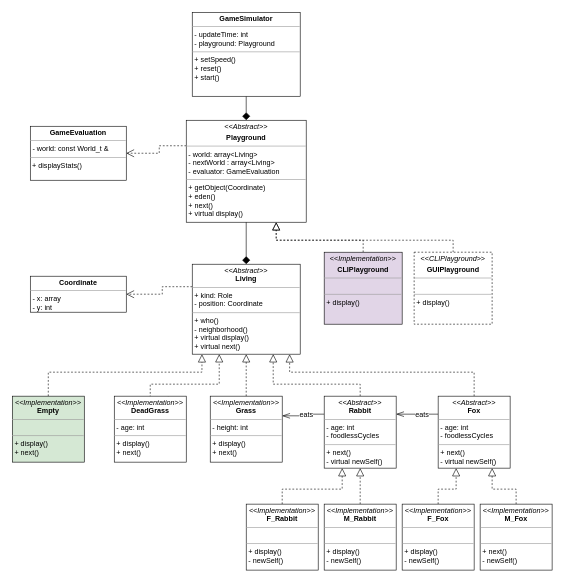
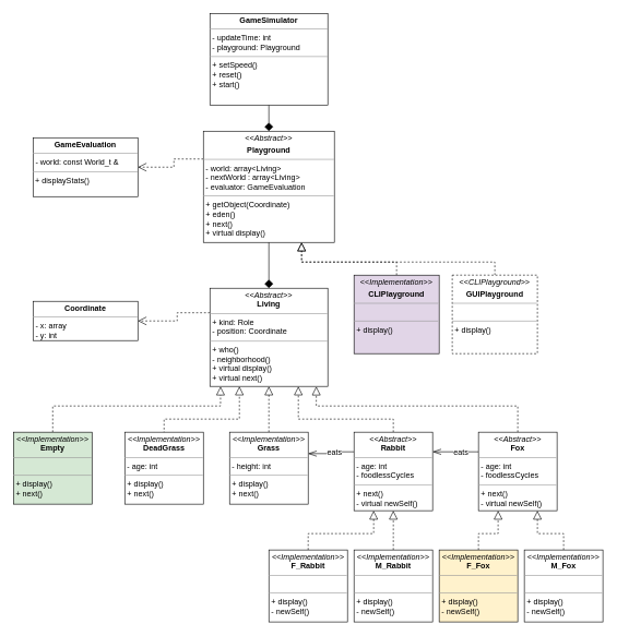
  <mxCell id="0" />
  <mxCell id="1" parent="0" />
  <mxCell id="2" value="&lt;p style=&quot;margin: 0px ; margin-top: 4px ; text-align: center&quot;&gt;&lt;b&gt;Coordinate&lt;/b&gt;&lt;/p&gt;&lt;hr size=&quot;1&quot;&gt;&lt;p style=&quot;margin: 0px ; margin-left: 4px&quot;&gt;- x: array&lt;br&gt;- y: int&lt;/p&gt;&lt;hr size=&quot;1&quot;&gt;&lt;p style=&quot;margin: 0px ; margin-left: 4px&quot;&gt;&lt;br&gt;&lt;/p&gt;" style="verticalAlign=top;align=left;overflow=fill;fontSize=12;fontFamily=Helvetica;html=1;" parent="1" vertex="1"><mxGeometry x="50" y="460" width="160" height="60" as="geometry" /></mxCell>
  <mxCell id="3" style="edgeStyle=orthogonalEdgeStyle;rounded=0;orthogonalLoop=1;jettySize=auto;html=1;exitX=0;exitY=0.25;exitDx=0;exitDy=0;entryX=1;entryY=0.5;entryDx=0;entryDy=0;endArrow=open;endFill=0;endSize=11;fontSize=12;dashed=1;" parent="1" source="4" target="2" edge="1"><mxGeometry relative="1" as="geometry" /></mxCell>
  <mxCell id="4" value="&lt;p style=&quot;margin: 0px ; margin-top: 4px ; text-align: center&quot;&gt;&lt;i&gt;&amp;lt;&amp;lt;Abstract&amp;gt;&amp;gt;&lt;/i&gt;&lt;br&gt;&lt;b&gt;Living&lt;/b&gt;&lt;/p&gt;&lt;hr size=&quot;1&quot;&gt;&lt;p style=&quot;margin: 0px ; margin-left: 4px&quot;&gt;+ kind: Role&lt;/p&gt;&lt;p style=&quot;margin: 0px ; margin-left: 4px&quot;&gt;- position: Coordinate&lt;br&gt;&lt;/p&gt;&lt;hr size=&quot;1&quot;&gt;&lt;p style=&quot;margin: 0px ; margin-left: 4px&quot;&gt;+ who()&lt;/p&gt;&lt;p style=&quot;margin: 0px ; margin-left: 4px&quot;&gt;- neighborhood()&lt;br&gt;+ virtual display()&lt;/p&gt;&lt;p style=&quot;margin: 0px ; margin-left: 4px&quot;&gt;+ virtual next()&lt;/p&gt;&lt;p style=&quot;margin: 0px ; margin-left: 4px&quot;&gt;&lt;br&gt;&lt;/p&gt;&lt;p style=&quot;margin: 0px ; margin-left: 4px&quot;&gt;&lt;br&gt;&lt;/p&gt;&lt;p style=&quot;margin: 0px ; margin-left: 4px&quot;&gt;&lt;br&gt;&lt;/p&gt;" style="verticalAlign=top;align=left;overflow=fill;fontSize=12;fontFamily=Helvetica;html=1;" parent="1" vertex="1"><mxGeometry x="320" y="440" width="180" height="150" as="geometry" /></mxCell>
  <mxCell id="5" style="edgeStyle=orthogonalEdgeStyle;rounded=0;orthogonalLoop=1;jettySize=auto;html=1;exitX=0.5;exitY=0;exitDx=0;exitDy=0;entryX=0.09;entryY=1.001;entryDx=0;entryDy=0;entryPerimeter=0;endArrow=block;endFill=0;strokeWidth=1;endSize=11;dashed=1;" parent="1" source="6" target="4" edge="1"><mxGeometry relative="1" as="geometry"><Array as="points"><mxPoint x="80" y="620" /><mxPoint x="336" y="620" /></Array></mxGeometry></mxCell>
  <mxCell id="6" value="&lt;p style=&quot;margin: 0px ; margin-top: 4px ; text-align: center&quot;&gt;&lt;i&gt;&amp;lt;&amp;lt;Implementation&amp;gt;&amp;gt;&lt;/i&gt;&lt;br&gt;&lt;b&gt;Empty&lt;/b&gt;&lt;/p&gt;&lt;hr size=&quot;1&quot;&gt;&lt;p style=&quot;margin: 0px ; margin-left: 4px&quot;&gt;&amp;nbsp;&lt;/p&gt;&lt;hr size=&quot;1&quot;&gt;&lt;p style=&quot;margin: 0px ; margin-left: 4px&quot;&gt;+ display()&lt;br&gt;+ next()&lt;/p&gt;" style="verticalAlign=top;align=left;overflow=fill;fontSize=12;fontFamily=Helvetica;html=1;fillColor=#d5e8d4;" parent="1" vertex="1"><mxGeometry x="20" y="660" width="120" height="110" as="geometry" /></mxCell>
  <mxCell id="7" style="edgeStyle=orthogonalEdgeStyle;rounded=0;orthogonalLoop=1;jettySize=auto;html=1;exitX=0.5;exitY=0;exitDx=0;exitDy=0;entryX=0.5;entryY=1;entryDx=0;entryDy=0;dashed=1;endArrow=block;endFill=0;endSize=11;" parent="1" source="8" target="4" edge="1"><mxGeometry relative="1" as="geometry" /></mxCell>
  <mxCell id="8" value="&lt;p style=&quot;margin: 0px ; margin-top: 4px ; text-align: center&quot;&gt;&lt;i&gt;&amp;lt;&amp;lt;Implementation&amp;gt;&amp;gt;&lt;/i&gt;&lt;br&gt;&lt;b&gt;Grass&lt;/b&gt;&lt;/p&gt;&lt;hr size=&quot;1&quot;&gt;&lt;p style=&quot;margin: 0px ; margin-left: 4px&quot;&gt;- height: int&lt;/p&gt;&lt;hr size=&quot;1&quot;&gt;&lt;p style=&quot;margin: 0px ; margin-left: 4px&quot;&gt;+ display()&lt;br&gt;+ next()&lt;/p&gt;" style="verticalAlign=top;align=left;overflow=fill;fontSize=12;fontFamily=Helvetica;html=1;" parent="1" vertex="1"><mxGeometry x="350" y="660" width="120" height="110" as="geometry" /></mxCell>
  <mxCell id="9" value="&lt;font style=&quot;font-size: 12px&quot;&gt;eats&lt;/font&gt;" style="edgeStyle=orthogonalEdgeStyle;rounded=0;orthogonalLoop=1;jettySize=auto;html=1;exitX=0;exitY=0.25;exitDx=0;exitDy=0;entryX=1;entryY=0.298;entryDx=0;entryDy=0;entryPerimeter=0;endArrow=openThin;endFill=0;endSize=11;strokeWidth=1;" parent="1" source="11" target="8" edge="1"><mxGeometry x="-0.162" relative="1" as="geometry"><mxPoint as="offset" /></mxGeometry></mxCell>
  <mxCell id="10" style="edgeStyle=orthogonalEdgeStyle;rounded=0;orthogonalLoop=1;jettySize=auto;html=1;exitX=0.5;exitY=0;exitDx=0;exitDy=0;entryX=0.75;entryY=1;entryDx=0;entryDy=0;dashed=1;endArrow=block;endFill=0;endSize=11;" parent="1" source="11" target="4" edge="1"><mxGeometry relative="1" as="geometry"><Array as="points"><mxPoint x="600" y="640" /><mxPoint x="455" y="640" /></Array></mxGeometry></mxCell>
  <mxCell id="11" value="&lt;p style=&quot;margin: 0px ; margin-top: 4px ; text-align: center&quot;&gt;&lt;i&gt;&amp;lt;&amp;lt;Abstract&amp;gt;&amp;gt;&lt;/i&gt;&lt;br&gt;&lt;b&gt;Rabbit&lt;/b&gt;&lt;/p&gt;&lt;hr size=&quot;1&quot;&gt;&lt;p style=&quot;margin: 0px ; margin-left: 4px&quot;&gt;&lt;span&gt;- age: int&lt;/span&gt;&lt;br&gt;&lt;/p&gt;&lt;p style=&quot;margin: 0px ; margin-left: 4px&quot;&gt;- foodlessCycles&lt;/p&gt;&lt;hr size=&quot;1&quot;&gt;&lt;p style=&quot;margin: 0px ; margin-left: 4px&quot;&gt;+ next()&lt;/p&gt;&lt;p style=&quot;margin: 0px ; margin-left: 4px&quot;&gt;- virtual newSelf()&lt;/p&gt;" style="verticalAlign=top;align=left;overflow=fill;fontSize=12;fontFamily=Helvetica;html=1;" parent="1" vertex="1"><mxGeometry x="540" y="660" width="120" height="120" as="geometry" /></mxCell>
  <mxCell id="12" style="edgeStyle=orthogonalEdgeStyle;rounded=0;orthogonalLoop=1;jettySize=auto;html=1;exitX=0;exitY=0.25;exitDx=0;exitDy=0;entryX=1;entryY=0.25;entryDx=0;entryDy=0;endArrow=openThin;endFill=0;endSize=11;strokeWidth=1;" parent="1" source="15" target="11" edge="1"><mxGeometry relative="1" as="geometry" /></mxCell>
  <mxCell id="13" value="eats" style="text;html=1;resizable=0;points=[];align=center;verticalAlign=middle;labelBackgroundColor=#ffffff;" parent="12" vertex="1" connectable="0"><mxGeometry x="-0.2" relative="1" as="geometry"><mxPoint as="offset" /></mxGeometry></mxCell>
  <mxCell id="14" style="edgeStyle=orthogonalEdgeStyle;rounded=0;orthogonalLoop=1;jettySize=auto;html=1;exitX=0.5;exitY=0;exitDx=0;exitDy=0;entryX=0.902;entryY=1.001;entryDx=0;entryDy=0;entryPerimeter=0;dashed=1;endArrow=block;endFill=0;endSize=11;" parent="1" source="15" target="4" edge="1"><mxGeometry relative="1" as="geometry"><Array as="points"><mxPoint x="790" y="620" /><mxPoint x="482" y="620" /></Array></mxGeometry></mxCell>
  <mxCell id="15" value="&lt;p style=&quot;margin: 0px ; margin-top: 4px ; text-align: center&quot;&gt;&lt;i&gt;&amp;lt;&amp;lt;Abstract&amp;gt;&amp;gt;&lt;/i&gt;&lt;br&gt;&lt;b&gt;Fox&lt;/b&gt;&lt;/p&gt;&lt;hr size=&quot;1&quot;&gt;&lt;p style=&quot;margin: 0px ; margin-left: 4px&quot;&gt;&lt;span&gt;- age: int&lt;/span&gt;&lt;br&gt;&lt;/p&gt;&lt;p style=&quot;margin: 0px ; margin-left: 4px&quot;&gt;- foodlessCycles&lt;/p&gt;&lt;hr size=&quot;1&quot;&gt;&lt;p style=&quot;margin: 0px ; margin-left: 4px&quot;&gt;+ next()&lt;/p&gt;&lt;p style=&quot;margin: 0px ; margin-left: 4px&quot;&gt;- virtual newSelf()&lt;br&gt;&lt;/p&gt;" style="verticalAlign=top;align=left;overflow=fill;fontSize=12;fontFamily=Helvetica;html=1;" parent="1" vertex="1"><mxGeometry x="730" y="660" width="120" height="120" as="geometry" /></mxCell>
  <mxCell id="16" style="edgeStyle=orthogonalEdgeStyle;rounded=0;orthogonalLoop=1;jettySize=auto;html=1;exitX=0;exitY=0.25;exitDx=0;exitDy=0;entryX=1;entryY=0.5;entryDx=0;entryDy=0;endArrow=open;endFill=0;endSize=11;fontSize=12;dashed=1;" parent="1" source="17" target="18" edge="1"><mxGeometry relative="1" as="geometry" /></mxCell>
  <mxCell id="17" value="&lt;p style=&quot;margin: 0px ; margin-top: 4px ; text-align: center&quot;&gt;&lt;i&gt;&amp;lt;&amp;lt;Abstract&amp;gt;&amp;gt;&lt;/i&gt;&lt;/p&gt;&lt;p style=&quot;margin: 0px ; margin-top: 4px ; text-align: center&quot;&gt;&lt;b&gt;Playground&lt;/b&gt;&lt;/p&gt;&lt;hr size=&quot;1&quot;&gt;&lt;p style=&quot;margin: 0px 0px 0px 4px&quot;&gt;- world: array&amp;lt;Living&amp;gt;&lt;/p&gt;&lt;p style=&quot;margin: 0px 0px 0px 4px&quot;&gt;- nextWorld : array&amp;lt;Living&amp;gt;&lt;/p&gt;&lt;p style=&quot;margin: 0px 0px 0px 4px&quot;&gt;- evaluator: GameEvaluation&lt;/p&gt;&lt;hr size=&quot;1&quot;&gt;&lt;p style=&quot;margin: 0px ; margin-left: 4px&quot;&gt;+ getObject(Coordinate)&lt;/p&gt;&lt;p style=&quot;margin: 0px ; margin-left: 4px&quot;&gt;+ eden()&lt;/p&gt;&lt;p style=&quot;margin: 0px ; margin-left: 4px&quot;&gt;+ next()&lt;/p&gt;&lt;p style=&quot;margin: 0px ; margin-left: 4px&quot;&gt;+ virtual display()&lt;/p&gt;&lt;p style=&quot;margin: 0px ; margin-left: 4px&quot;&gt;&lt;br&gt;&lt;/p&gt;" style="verticalAlign=top;align=left;overflow=fill;fontSize=12;fontFamily=Helvetica;html=1;" parent="1" vertex="1"><mxGeometry x="310" y="200" width="200" height="170" as="geometry" /></mxCell>
  <mxCell id="18" value="&lt;p style=&quot;margin: 0px ; margin-top: 4px ; text-align: center&quot;&gt;&lt;b&gt;GameEvaluation&lt;/b&gt;&lt;/p&gt;&lt;hr size=&quot;1&quot;&gt;&lt;p style=&quot;margin: 0px ; margin-left: 4px&quot;&gt;- world: const World_t &amp;amp;&lt;br&gt;&lt;/p&gt;&lt;hr size=&quot;1&quot;&gt;&amp;nbsp;&lt;span&gt;+ displayStats()&lt;/span&gt;" style="verticalAlign=top;align=left;overflow=fill;fontSize=12;fontFamily=Helvetica;html=1;" parent="1" vertex="1"><mxGeometry x="50" y="210" width="160" height="90" as="geometry" /></mxCell>
  <mxCell id="19" style="edgeStyle=orthogonalEdgeStyle;rounded=0;orthogonalLoop=1;jettySize=auto;html=1;exitX=0.5;exitY=1;exitDx=0;exitDy=0;entryX=0.5;entryY=0;entryDx=0;entryDy=0;endArrow=diamond;endFill=1;endSize=11;fontSize=12;" parent="1" source="20" target="17" edge="1"><mxGeometry relative="1" as="geometry" /></mxCell>
  <mxCell id="20" value="&lt;p style=&quot;margin: 0px ; margin-top: 4px ; text-align: center&quot;&gt;&lt;b&gt;GameSimulator&lt;/b&gt;&lt;/p&gt;&lt;hr size=&quot;1&quot;&gt;&lt;p style=&quot;margin: 0px ; margin-left: 4px&quot;&gt;- updateTime: int&lt;/p&gt;&lt;p style=&quot;margin: 0px ; margin-left: 4px&quot;&gt;- playground: Playground&lt;/p&gt;&lt;hr size=&quot;1&quot;&gt;&lt;p style=&quot;margin: 0px ; margin-left: 4px&quot;&gt;+ setSpeed()&lt;/p&gt;&lt;p style=&quot;margin: 0px ; margin-left: 4px&quot;&gt;+ reset()&lt;/p&gt;&lt;p style=&quot;margin: 0px ; margin-left: 4px&quot;&gt;+ start()&lt;/p&gt;" style="verticalAlign=top;align=left;overflow=fill;fontSize=12;fontFamily=Helvetica;html=1;" parent="1" vertex="1"><mxGeometry x="320" y="20" width="180" height="140" as="geometry" /></mxCell>
  <mxCell id="21" style="edgeStyle=orthogonalEdgeStyle;rounded=0;orthogonalLoop=1;jettySize=auto;html=1;exitX=0.75;exitY=0;exitDx=0;exitDy=0;entryX=0.25;entryY=1;entryDx=0;entryDy=0;dashed=1;endArrow=block;endFill=0;endSize=11;" parent="1" source="22" target="4" edge="1"><mxGeometry relative="1" as="geometry"><Array as="points"><mxPoint x="280" y="700" /><mxPoint x="250" y="700" /><mxPoint x="250" y="640" /><mxPoint x="365" y="640" /></Array></mxGeometry></mxCell>
  <mxCell id="22" value="&lt;p style=&quot;margin: 0px ; margin-top: 4px ; text-align: center&quot;&gt;&lt;i&gt;&amp;lt;&amp;lt;Implementation&amp;gt;&amp;gt;&lt;/i&gt;&lt;br&gt;&lt;b&gt;DeadGrass&lt;/b&gt;&lt;/p&gt;&lt;hr size=&quot;1&quot;&gt;&lt;p style=&quot;margin: 0px ; margin-left: 4px&quot;&gt;- age: int&lt;/p&gt;&lt;hr size=&quot;1&quot;&gt;&lt;p style=&quot;margin: 0px ; margin-left: 4px&quot;&gt;+ display()&lt;br&gt;+ next()&lt;/p&gt;" style="verticalAlign=top;align=left;overflow=fill;fontSize=12;fontFamily=Helvetica;html=1;" parent="1" vertex="1"><mxGeometry x="190" y="660" width="120" height="110" as="geometry" /></mxCell>
  <mxCell id="23" style="edgeStyle=orthogonalEdgeStyle;rounded=0;orthogonalLoop=1;jettySize=auto;html=1;exitX=0.5;exitY=1;exitDx=0;exitDy=0;entryX=0.5;entryY=0;entryDx=0;entryDy=0;endArrow=diamond;endFill=1;endSize=11;fontSize=12;" parent="1" source="17" target="4" edge="1"><mxGeometry relative="1" as="geometry" /></mxCell>
  <mxCell id="24" style="edgeStyle=orthogonalEdgeStyle;rounded=0;orthogonalLoop=1;jettySize=auto;html=1;exitX=0.5;exitY=0;exitDx=0;exitDy=0;entryX=0.75;entryY=1;entryDx=0;entryDy=0;endArrow=block;endFill=0;endSize=11;fontSize=12;dashed=1;" parent="1" source="25" target="17" edge="1"><mxGeometry relative="1" as="geometry"><Array as="points"><mxPoint x="605" y="400" /><mxPoint x="460" y="400" /></Array></mxGeometry></mxCell>
  <mxCell id="25" value="&lt;p style=&quot;margin: 0px ; margin-top: 4px ; text-align: center&quot;&gt;&amp;lt;&amp;lt;&lt;i&gt;Implementation&lt;/i&gt;&amp;gt;&amp;gt;&lt;/p&gt;&lt;p style=&quot;margin: 0px ; margin-top: 4px ; text-align: center&quot;&gt;&lt;b&gt;CLIPlayground&lt;/b&gt;&lt;/p&gt;&lt;hr size=&quot;1&quot;&gt;&lt;p style=&quot;margin: 0px 0px 0px 4px&quot;&gt;&lt;br&gt;&lt;/p&gt;&lt;hr size=&quot;1&quot;&gt;&lt;p style=&quot;margin: 0px ; margin-left: 4px&quot;&gt;&lt;span&gt;+ display()&lt;/span&gt;&lt;br&gt;&lt;/p&gt;&lt;p style=&quot;margin: 0px ; margin-left: 4px&quot;&gt;&lt;br&gt;&lt;/p&gt;" style="verticalAlign=top;align=left;overflow=fill;fontSize=12;fontFamily=Helvetica;html=1;fillColor=#e1d5e7;" parent="1" vertex="1"><mxGeometry x="540" y="420" width="130" height="120" as="geometry" /></mxCell>
  <mxCell id="26" style="edgeStyle=orthogonalEdgeStyle;rounded=0;orthogonalLoop=1;jettySize=auto;html=1;exitX=0.5;exitY=0;exitDx=0;exitDy=0;entryX=0.75;entryY=1;entryDx=0;entryDy=0;dashed=1;endArrow=block;endFill=0;endSize=11;fontSize=12;" parent="1" source="27" target="17" edge="1"><mxGeometry relative="1" as="geometry"><Array as="points"><mxPoint x="755" y="400" /><mxPoint x="460" y="400" /></Array></mxGeometry></mxCell>
  <mxCell id="27" value="&lt;p style=&quot;margin: 0px ; margin-top: 4px ; text-align: center&quot;&gt;&amp;lt;&amp;lt;&lt;i&gt;CLIPlayground&lt;/i&gt;&amp;gt;&amp;gt;&lt;/p&gt;&lt;p style=&quot;margin: 0px ; margin-top: 4px ; text-align: center&quot;&gt;&lt;b&gt;GUIPlayground&lt;/b&gt;&lt;/p&gt;&lt;hr size=&quot;1&quot;&gt;&lt;p style=&quot;margin: 0px 0px 0px 4px&quot;&gt;&lt;br&gt;&lt;/p&gt;&lt;hr size=&quot;1&quot;&gt;&lt;p style=&quot;margin: 0px ; margin-left: 4px&quot;&gt;&lt;span&gt;+ display()&lt;/span&gt;&lt;br&gt;&lt;/p&gt;&lt;p style=&quot;margin: 0px ; margin-left: 4px&quot;&gt;&lt;br&gt;&lt;/p&gt;" style="verticalAlign=top;align=left;overflow=fill;fontSize=12;fontFamily=Helvetica;html=1;dashed=1;" parent="1" vertex="1"><mxGeometry x="690" y="420" width="130" height="120" as="geometry" /></mxCell>
  <mxCell id="28" style="edgeStyle=orthogonalEdgeStyle;rounded=0;orthogonalLoop=1;jettySize=auto;html=1;exitX=0.5;exitY=0;exitDx=0;exitDy=0;entryX=0.25;entryY=1;entryDx=0;entryDy=0;dashed=1;endSize=11;endArrow=block;endFill=0;" edge="1" parent="1" source="29" target="11"><mxGeometry relative="1" as="geometry" /></mxCell>
  <mxCell id="29" value="&lt;p style=&quot;margin: 0px ; margin-top: 4px ; text-align: center&quot;&gt;&lt;i&gt;&amp;lt;&amp;lt;Implementation&amp;gt;&amp;gt;&lt;/i&gt;&lt;br&gt;&lt;b&gt;F_Rabbit&lt;/b&gt;&lt;/p&gt;&lt;hr size=&quot;1&quot;&gt;&lt;p style=&quot;margin: 0px ; margin-left: 4px&quot;&gt;&lt;br&gt;&lt;/p&gt;&lt;hr size=&quot;1&quot;&gt;&lt;p style=&quot;margin: 0px ; margin-left: 4px&quot;&gt;+ display()&lt;/p&gt;&lt;p style=&quot;margin: 0px ; margin-left: 4px&quot;&gt;- newSelf()&lt;/p&gt;" style="verticalAlign=top;align=left;overflow=fill;fontSize=12;fontFamily=Helvetica;html=1;" vertex="1" parent="1"><mxGeometry x="410" y="840" width="120" height="110" as="geometry" /></mxCell>
  <mxCell id="30" style="edgeStyle=orthogonalEdgeStyle;rounded=0;orthogonalLoop=1;jettySize=auto;html=1;exitX=0.5;exitY=0;exitDx=0;exitDy=0;entryX=0.5;entryY=1;entryDx=0;entryDy=0;dashed=1;endArrow=block;endFill=0;endSize=11;" edge="1" parent="1" source="31" target="11"><mxGeometry relative="1" as="geometry" /></mxCell>
  <mxCell id="31" value="&lt;p style=&quot;margin: 0px ; margin-top: 4px ; text-align: center&quot;&gt;&lt;i&gt;&amp;lt;&amp;lt;Implementation&amp;gt;&amp;gt;&lt;/i&gt;&lt;br&gt;&lt;b&gt;M_Rabbit&lt;/b&gt;&lt;/p&gt;&lt;hr size=&quot;1&quot;&gt;&lt;p style=&quot;margin: 0px ; margin-left: 4px&quot;&gt;&lt;br&gt;&lt;/p&gt;&lt;hr size=&quot;1&quot;&gt;&lt;p style=&quot;margin: 0px ; margin-left: 4px&quot;&gt;+ display()&lt;/p&gt;&lt;p style=&quot;margin: 0px ; margin-left: 4px&quot;&gt;- newSelf()&lt;/p&gt;" style="verticalAlign=top;align=left;overflow=fill;fontSize=12;fontFamily=Helvetica;html=1;" vertex="1" parent="1"><mxGeometry x="540" y="840" width="120" height="110" as="geometry" /></mxCell>
  <mxCell id="32" style="edgeStyle=orthogonalEdgeStyle;rounded=0;orthogonalLoop=1;jettySize=auto;html=1;exitX=0.5;exitY=0;exitDx=0;exitDy=0;entryX=0.75;entryY=1;entryDx=0;entryDy=0;dashed=1;endArrow=block;endFill=0;endSize=11;" edge="1" parent="1" source="33" target="15"><mxGeometry relative="1" as="geometry" /></mxCell>
- <mxCell id="33" value="&lt;p style=&quot;margin: 0px ; margin-top: 4px ; text-align: center&quot;&gt;&lt;i&gt;&amp;lt;&amp;lt;Implementation&amp;gt;&amp;gt;&lt;/i&gt;&lt;br&gt;&lt;b&gt;M_Fox&lt;/b&gt;&lt;/p&gt;&lt;hr size=&quot;1&quot;&gt;&lt;p style=&quot;margin: 0px ; margin-left: 4px&quot;&gt;&lt;br&gt;&lt;/p&gt;&lt;hr size=&quot;1&quot;&gt;&lt;p style=&quot;margin: 0px ; margin-left: 4px&quot;&gt;+ next()&lt;/p&gt;&lt;p style=&quot;margin: 0px ; margin-left: 4px&quot;&gt;- newSelf()&lt;/p&gt;" style="verticalAlign=top;align=left;overflow=fill;fontSize=12;fontFamily=Helvetica;html=1;" vertex="1" parent="1"><mxGeometry x="800" y="840" width="120" height="110" as="geometry" /></mxCell>
+ <mxCell id="33" value="&lt;p style=&quot;margin: 0px ; margin-top: 4px ; text-align: center&quot;&gt;&lt;i&gt;&amp;lt;&amp;lt;Implementation&amp;gt;&amp;gt;&lt;/i&gt;&lt;br&gt;&lt;b&gt;M_Fox&lt;/b&gt;&lt;/p&gt;&lt;hr size=&quot;1&quot;&gt;&lt;p style=&quot;margin: 0px ; margin-left: 4px&quot;&gt;&lt;br&gt;&lt;/p&gt;&lt;hr size=&quot;1&quot;&gt;&lt;p style=&quot;margin: 0px ; margin-left: 4px&quot;&gt;+ display()&lt;/p&gt;&lt;p style=&quot;margin: 0px ; margin-left: 4px&quot;&gt;- newSelf()&lt;/p&gt;" style="verticalAlign=top;align=left;overflow=fill;fontSize=12;fontFamily=Helvetica;html=1;" vertex="1" parent="1"><mxGeometry x="800" y="840" width="120" height="110" as="geometry" /></mxCell>
  <mxCell id="34" style="edgeStyle=orthogonalEdgeStyle;rounded=0;orthogonalLoop=1;jettySize=auto;html=1;exitX=0.5;exitY=0;exitDx=0;exitDy=0;entryX=0.25;entryY=1;entryDx=0;entryDy=0;dashed=1;endArrow=block;endFill=0;endSize=11;" edge="1" parent="1" source="35" target="15"><mxGeometry relative="1" as="geometry" /></mxCell>
- <mxCell id="35" value="&lt;p style=&quot;margin: 0px ; margin-top: 4px ; text-align: center&quot;&gt;&lt;i&gt;&amp;lt;&amp;lt;Implementation&amp;gt;&amp;gt;&lt;/i&gt;&lt;br&gt;&lt;b&gt;F_Fox&lt;/b&gt;&lt;/p&gt;&lt;hr size=&quot;1&quot;&gt;&lt;p style=&quot;margin: 0px ; margin-left: 4px&quot;&gt;&lt;br&gt;&lt;/p&gt;&lt;hr size=&quot;1&quot;&gt;&lt;p style=&quot;margin: 0px ; margin-left: 4px&quot;&gt;+ display()&lt;/p&gt;&lt;p style=&quot;margin: 0px ; margin-left: 4px&quot;&gt;- newSelf()&lt;/p&gt;" style="verticalAlign=top;align=left;overflow=fill;fontSize=12;fontFamily=Helvetica;html=1;" vertex="1" parent="1"><mxGeometry x="670" y="840" width="120" height="110" as="geometry" /></mxCell>
+ <mxCell id="35" value="&lt;p style=&quot;margin: 0px ; margin-top: 4px ; text-align: center&quot;&gt;&lt;i&gt;&amp;lt;&amp;lt;Implementation&amp;gt;&amp;gt;&lt;/i&gt;&lt;br&gt;&lt;b&gt;F_Fox&lt;/b&gt;&lt;/p&gt;&lt;hr size=&quot;1&quot;&gt;&lt;p style=&quot;margin: 0px ; margin-left: 4px&quot;&gt;&lt;br&gt;&lt;/p&gt;&lt;hr size=&quot;1&quot;&gt;&lt;p style=&quot;margin: 0px ; margin-left: 4px&quot;&gt;+ display()&lt;/p&gt;&lt;p style=&quot;margin: 0px ; margin-left: 4px&quot;&gt;- newSelf()&lt;/p&gt;" style="verticalAlign=top;align=left;overflow=fill;fontSize=12;fontFamily=Helvetica;html=1;fillColor=#fff2cc;" vertex="1" parent="1"><mxGeometry x="670" y="840" width="120" height="110" as="geometry" /></mxCell>
